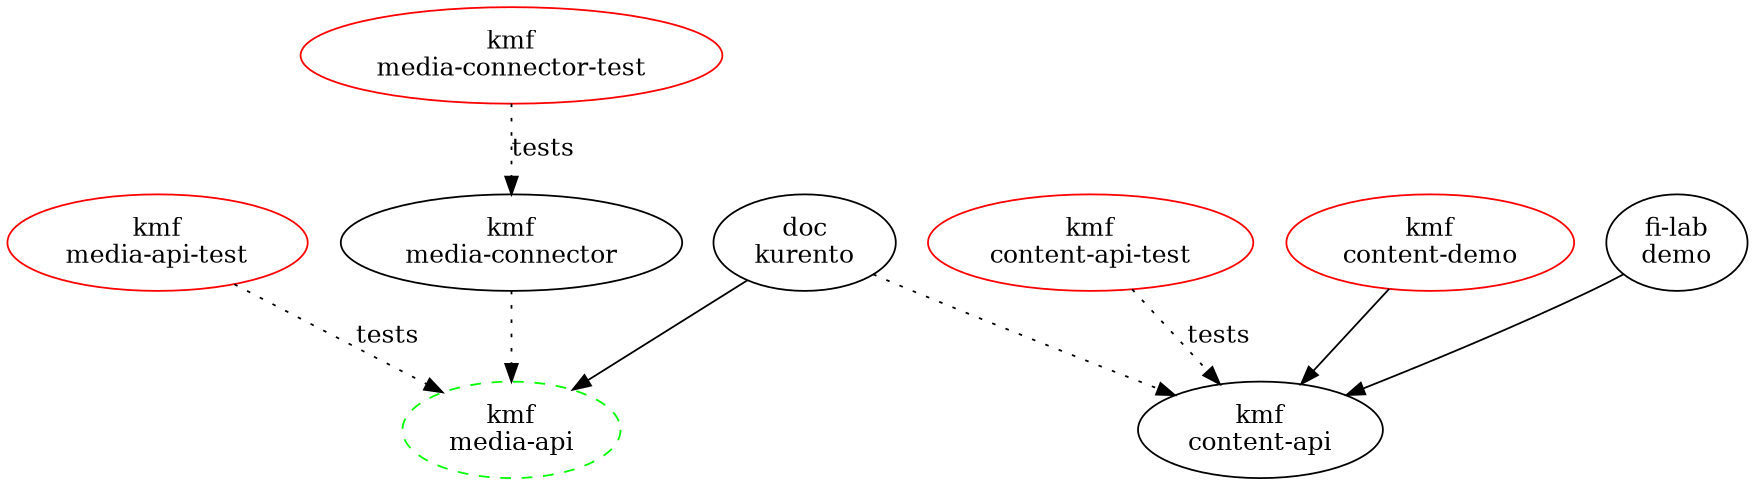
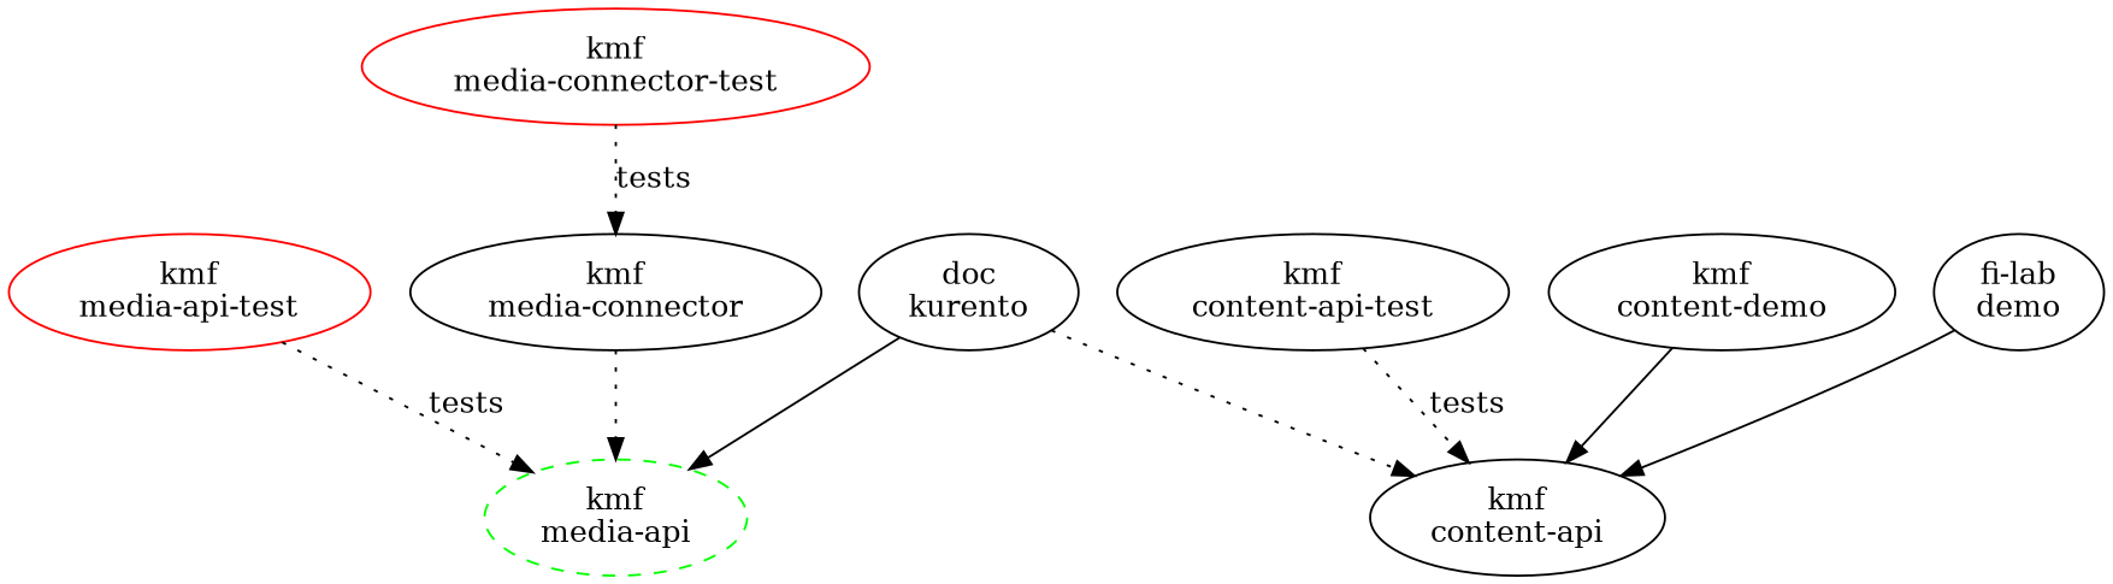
  digraph {
    splines=spline
    edge [style=dotted]
    "kmf\nmedia-api" [color=green style=dashed]
    "kmf\nmedia-api-test" [color=red]
    "kmf\nmedia-connector"
    "doc\nkurento"
    "kmf\ncontent-api"
-   "kmf\ncontent-api-test" [color=red]
-   "kmf\ncontent-demo" [color=red]
+   "kmf\ncontent-api-test" [color=black]
+   "kmf\ncontent-demo"
    "fi-lab\ndemo"
    "kmf\nmedia-connector-test" [color=red]
    "kmf\nmedia-api-test" -> "kmf\nmedia-api" [label=tests]
    "kmf\nmedia-connector" -> "kmf\nmedia-api"
    "doc\nkurento" -> "kmf\nmedia-api" [style=""]
    "doc\nkurento" -> "kmf\ncontent-api"
    "kmf\ncontent-api-test" -> "kmf\ncontent-api" [label=tests]
    "kmf\ncontent-demo" -> "kmf\ncontent-api" [style=""]
    "fi-lab\ndemo" -> "kmf\ncontent-api" [style=""]
    "kmf\nmedia-connector-test" -> "kmf\nmedia-connector" [label=tests]
  }
